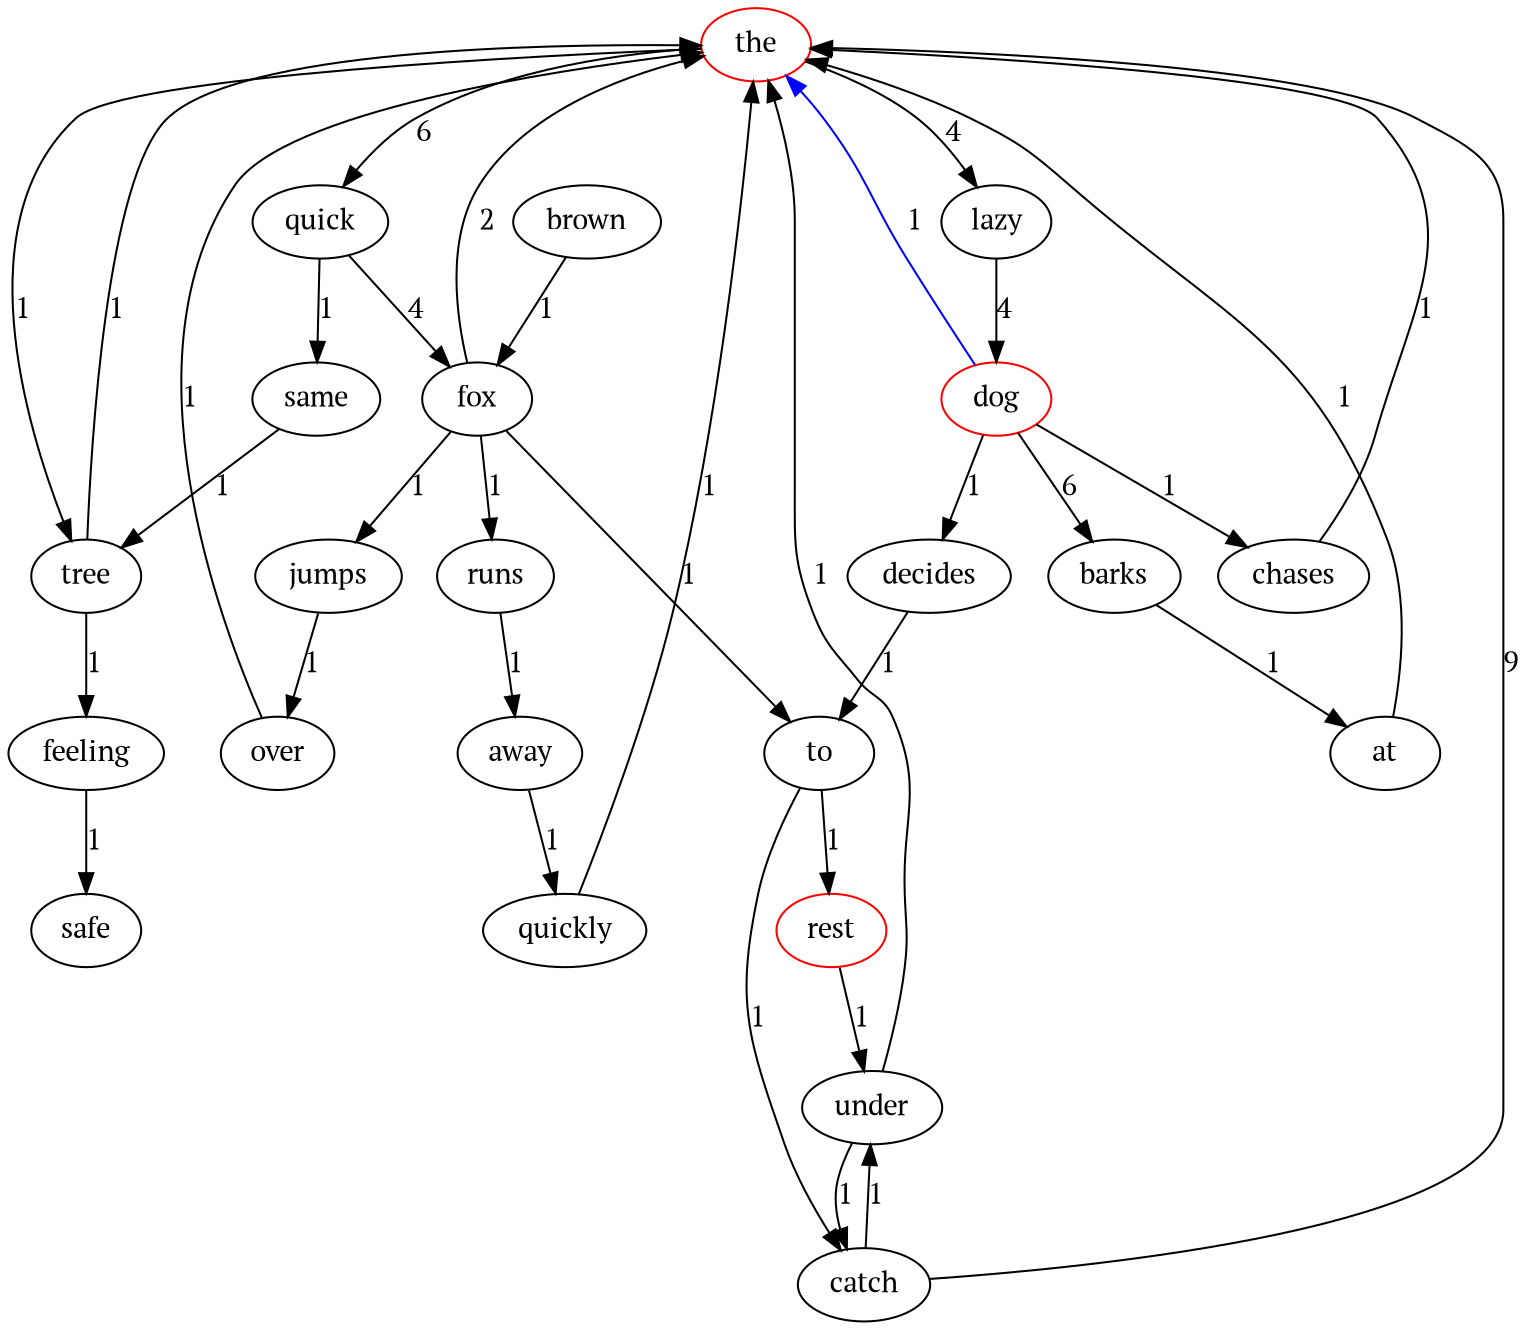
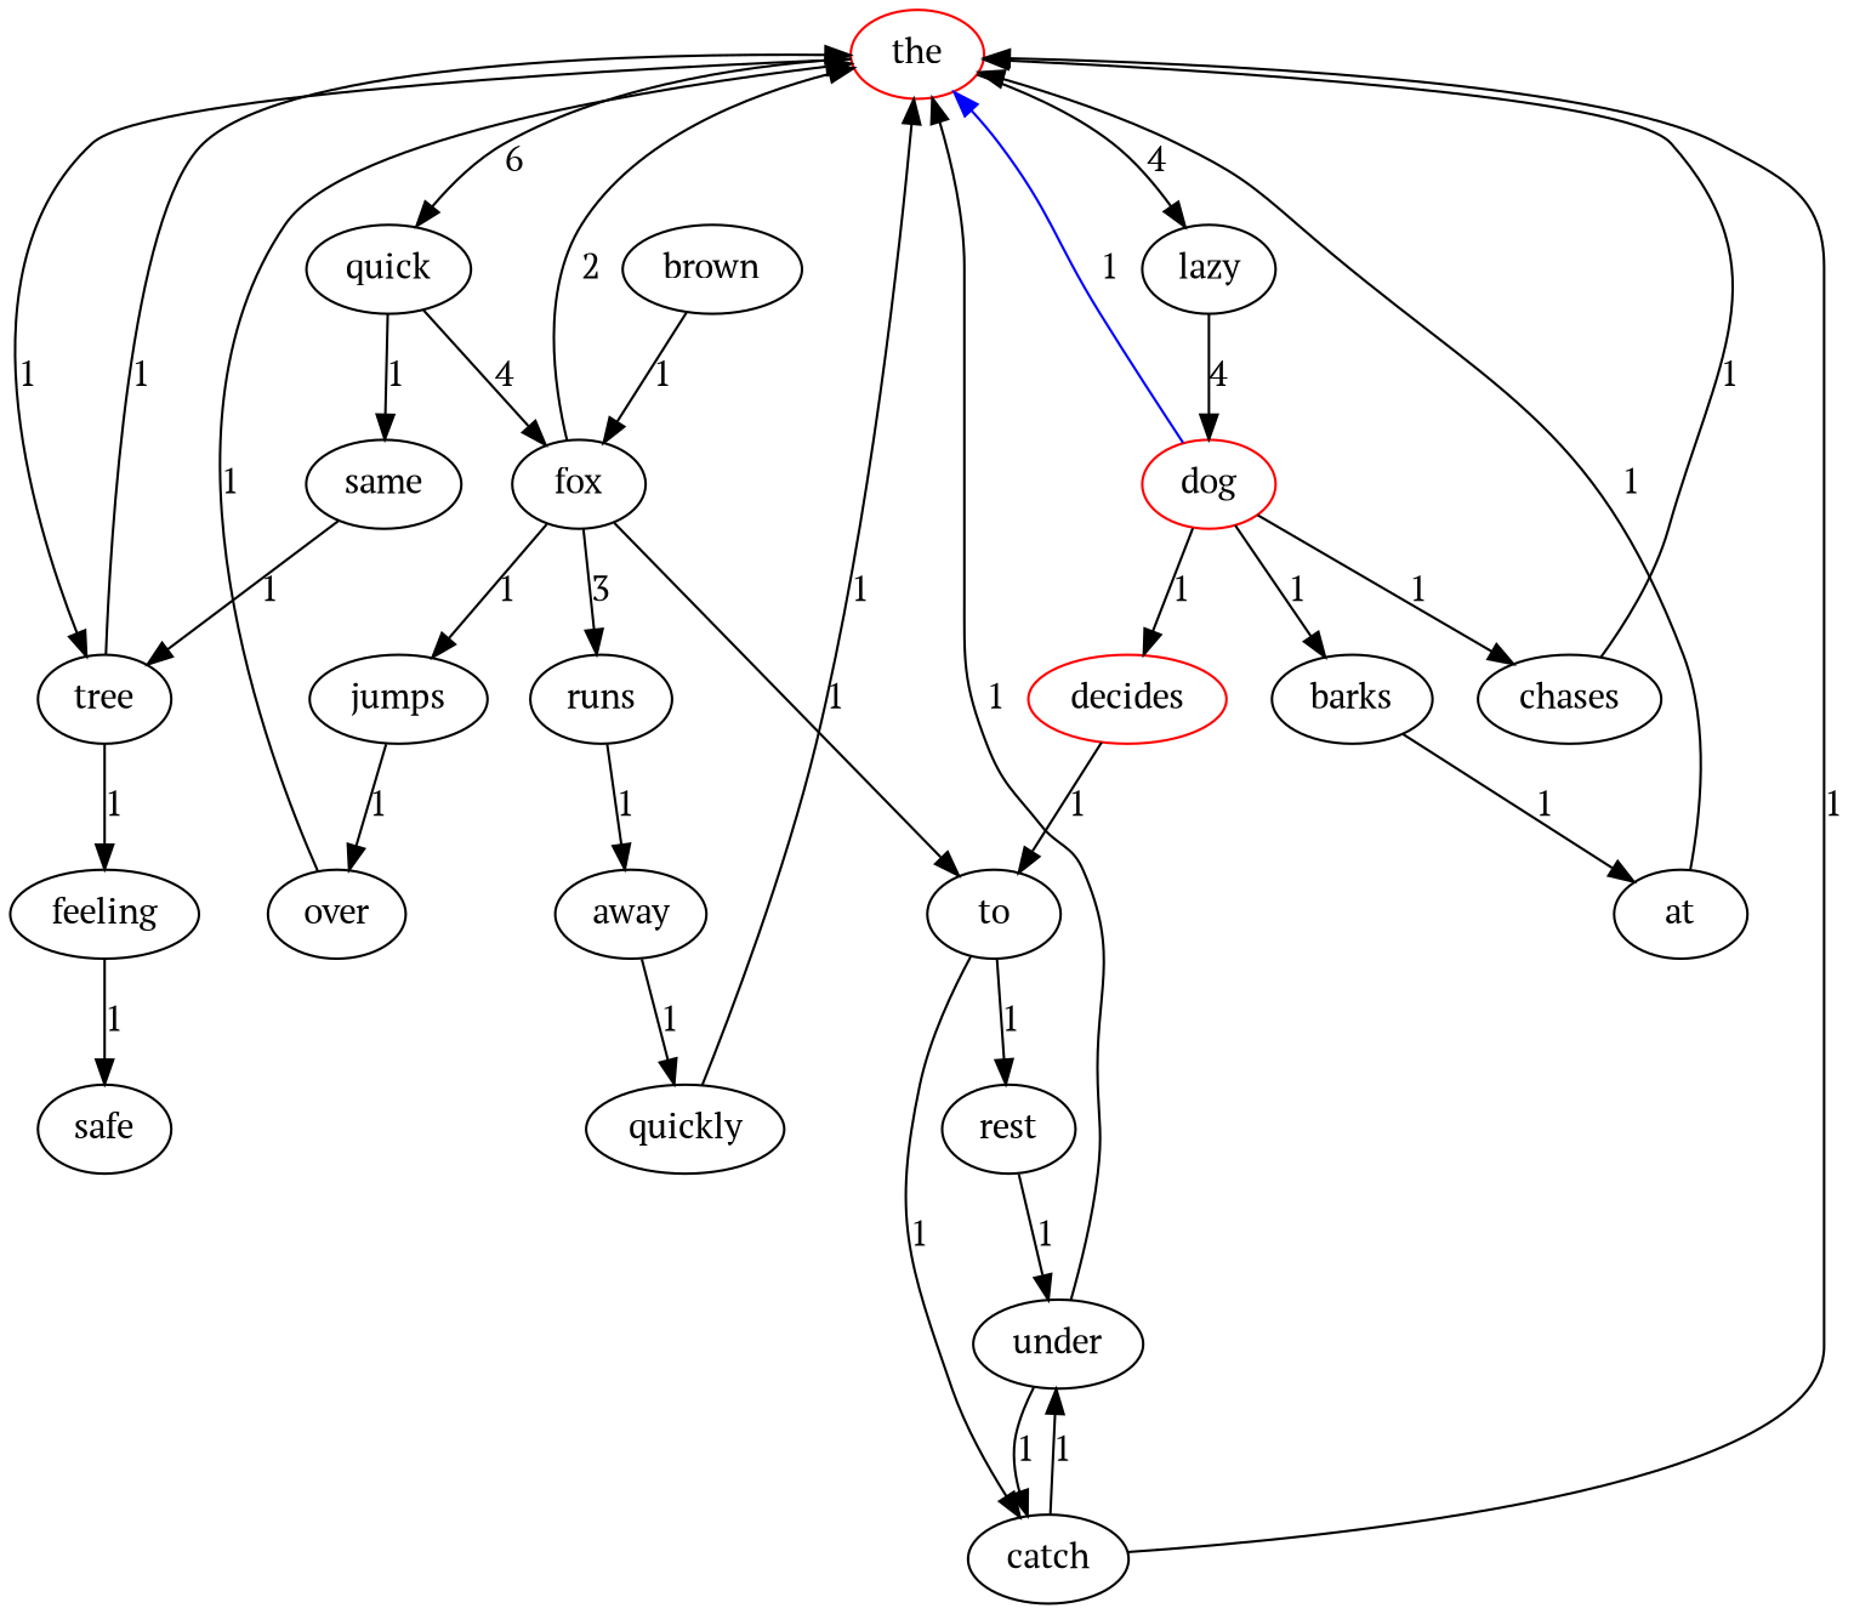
  digraph {
    fontname="PT Serif"
    node [fontname="PT Serif"]
    edge [fontname="PT Serif"]
    the [color=red]
    quick
    lazy
    tree
    over
-   rest [color=red]
+   rest
    under
    catch
    fox
    same
    brown
    to
    jumps
    runs
    away
    quickly
    dog [color=red]
-   decides
+   decides [color=red]
    barks
    chases
    feeling
    safe
    at
    the -> quick [label=6]
    the -> lazy [label=4]
    the -> tree [label=1]
    quick -> fox [label=4]
    quick -> same [label=1]
    lazy -> dog [label=4]
    tree -> the [label=1]
    tree -> feeling [label=1]
    over -> the [label=1]
    rest -> under [label=1]
    under -> the [label=1]
    under -> catch [label=1]
-   catch -> the [label=9]
+   catch -> the [label=1]
    catch -> under [label=1]
    fox -> the [label=2]
    fox -> to [label=1]
    fox -> jumps [label=1]
-   fox -> runs [label=1]
+   fox -> runs [label=3]
    same -> tree [label=1]
    brown -> fox [label=1]
    to -> rest [label=1]
    to -> catch [label=1]
    jumps -> over [label=1]
    runs -> away [label=1]
    away -> quickly [label=1]
    quickly -> the [label=1]
    dog -> the [color=blue label=1]
    dog -> decides [label=1]
-   dog -> barks [label=6]
+   dog -> barks [label=1]
    dog -> chases [label=1]
    decides -> to [label=1]
    barks -> at [label=1]
    chases -> the [label=1]
    feeling -> safe [label=1]
    at -> the [label=1]
  }
